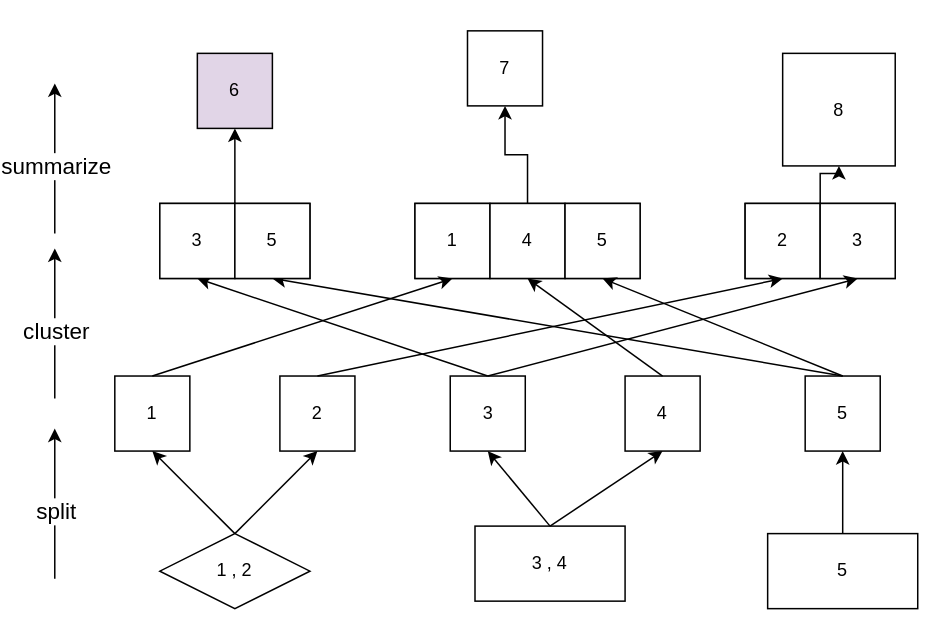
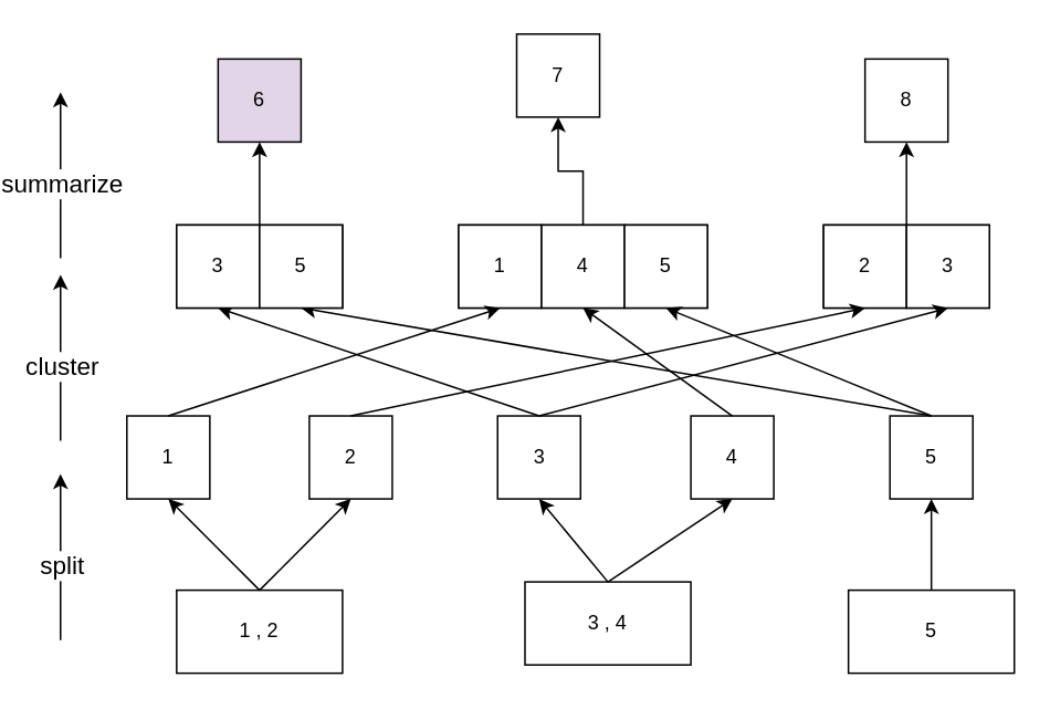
  <mxCell id="0" />
  <mxCell id="1" parent="0" />
  <mxCell id="2" value="1" style="rounded=0;whiteSpace=wrap;html=1;" vertex="1" parent="1"><mxGeometry x="60" y="250" width="50" height="50" as="geometry" /></mxCell>
  <mxCell id="3" value="2" style="rounded=0;whiteSpace=wrap;html=1;" vertex="1" parent="1"><mxGeometry x="170" y="250" width="50" height="50" as="geometry" /></mxCell>
  <mxCell id="4" value="3" style="rounded=0;whiteSpace=wrap;html=1;" vertex="1" parent="1"><mxGeometry x="283.5" y="250" width="50" height="50" as="geometry" /></mxCell>
  <mxCell id="5" value="4" style="rounded=0;whiteSpace=wrap;html=1;" vertex="1" parent="1"><mxGeometry x="400" y="250" width="50" height="50" as="geometry" /></mxCell>
  <mxCell id="6" value="5" style="rounded=0;whiteSpace=wrap;html=1;" vertex="1" parent="1"><mxGeometry x="520" y="250" width="50" height="50" as="geometry" /></mxCell>
  <mxCell id="7" value="" style="rounded=0;whiteSpace=wrap;html=1;" vertex="1" parent="1"><mxGeometry x="90" y="135" width="100" height="50" as="geometry" /></mxCell>
  <mxCell id="8" value="" style="endArrow=classic;html=1;rounded=0;entryX=0.5;entryY=1;entryDx=0;entryDy=0;exitX=0.5;exitY=0;exitDx=0;exitDy=0;" edge="1" parent="1" source="4" target="11"><mxGeometry width="50" height="50" relative="1" as="geometry"><mxPoint x="340" y="245" as="sourcePoint" /><mxPoint x="390" y="195" as="targetPoint" /></mxGeometry></mxCell>
  <mxCell id="9" value="" style="endArrow=classic;html=1;rounded=0;entryX=0.5;entryY=1;entryDx=0;entryDy=0;exitX=0.5;exitY=0;exitDx=0;exitDy=0;" edge="1" parent="1" source="6" target="12"><mxGeometry width="50" height="50" relative="1" as="geometry"><mxPoint x="540" y="245" as="sourcePoint" /><mxPoint x="590" y="195" as="targetPoint" /></mxGeometry></mxCell>
  <mxCell id="10" style="edgeStyle=orthogonalEdgeStyle;rounded=0;orthogonalLoop=1;jettySize=auto;html=1;exitX=1;exitY=0;exitDx=0;exitDy=0;" edge="1" parent="1" source="11" target="13"><mxGeometry relative="1" as="geometry" /></mxCell>
  <mxCell id="11" value="3" style="rounded=0;whiteSpace=wrap;html=1;" vertex="1" parent="1"><mxGeometry x="90" y="135" width="50" height="50" as="geometry" /></mxCell>
  <mxCell id="12" value="5" style="rounded=0;whiteSpace=wrap;html=1;" vertex="1" parent="1"><mxGeometry x="140" y="135" width="50" height="50" as="geometry" /></mxCell>
  <mxCell id="13" value="6" style="rounded=0;whiteSpace=wrap;html=1;fillColor=#e1d5e7;" vertex="1" parent="1"><mxGeometry x="115" y="35" width="50" height="50" as="geometry" /></mxCell>
  <mxCell id="14" value="" style="rounded=0;whiteSpace=wrap;html=1;" vertex="1" parent="1"><mxGeometry x="260" y="135" width="150" height="50" as="geometry" /></mxCell>
  <mxCell id="15" value="" style="rounded=0;whiteSpace=wrap;html=1;" vertex="1" parent="1"><mxGeometry x="480" y="135" width="100" height="50" as="geometry" /></mxCell>
  <mxCell id="16" value="1" style="rounded=0;whiteSpace=wrap;html=1;" vertex="1" parent="1"><mxGeometry x="260" y="135" width="50" height="50" as="geometry" /></mxCell>
  <mxCell id="17" style="edgeStyle=orthogonalEdgeStyle;rounded=0;orthogonalLoop=1;jettySize=auto;html=1;exitX=0.5;exitY=0;exitDx=0;exitDy=0;" edge="1" parent="1" source="18" target="23"><mxGeometry relative="1" as="geometry" /></mxCell>
  <mxCell id="18" value="4" style="rounded=0;whiteSpace=wrap;html=1;" vertex="1" parent="1"><mxGeometry x="310" y="135" width="50" height="50" as="geometry" /></mxCell>
  <mxCell id="19" value="5" style="rounded=0;whiteSpace=wrap;html=1;" vertex="1" parent="1"><mxGeometry x="360" y="135" width="50" height="50" as="geometry" /></mxCell>
  <mxCell id="20" style="edgeStyle=orthogonalEdgeStyle;rounded=0;orthogonalLoop=1;jettySize=auto;html=1;exitX=1;exitY=0;exitDx=0;exitDy=0;" edge="1" parent="1" source="21" target="24"><mxGeometry relative="1" as="geometry" /></mxCell>
  <mxCell id="21" value="2" style="rounded=0;whiteSpace=wrap;html=1;" vertex="1" parent="1"><mxGeometry x="480" y="135" width="50" height="50" as="geometry" /></mxCell>
  <mxCell id="22" value="3" style="rounded=0;whiteSpace=wrap;html=1;" vertex="1" parent="1"><mxGeometry x="530" y="135" width="50" height="50" as="geometry" /></mxCell>
  <mxCell id="23" value="7" style="rounded=0;whiteSpace=wrap;html=1;" vertex="1" parent="1"><mxGeometry x="295" y="20" width="50" height="50" as="geometry" /></mxCell>
- <mxCell id="24" value="8" style="rounded=0;whiteSpace=wrap;html=1;" vertex="1" parent="1"><mxGeometry x="505" y="35" width="75" height="75" as="geometry" /></mxCell>
+ <mxCell id="24" value="8" style="rounded=0;whiteSpace=wrap;html=1;" vertex="1" parent="1"><mxGeometry x="505" y="35" width="50" height="50" as="geometry" /></mxCell>
  <mxCell id="25" value="" style="endArrow=classic;html=1;rounded=0;exitX=0.5;exitY=0;exitDx=0;exitDy=0;entryX=0.5;entryY=1;entryDx=0;entryDy=0;" edge="1" parent="1" source="2" target="16"><mxGeometry width="50" height="50" relative="1" as="geometry"><mxPoint x="140" y="245" as="sourcePoint" /><mxPoint x="190" y="195" as="targetPoint" /></mxGeometry></mxCell>
  <mxCell id="26" value="" style="endArrow=classic;html=1;rounded=0;entryX=0.5;entryY=1;entryDx=0;entryDy=0;exitX=0.5;exitY=0;exitDx=0;exitDy=0;" edge="1" parent="1" source="5" target="18"><mxGeometry width="50" height="50" relative="1" as="geometry"><mxPoint x="390" y="245" as="sourcePoint" /><mxPoint x="440" y="195" as="targetPoint" /></mxGeometry></mxCell>
  <mxCell id="27" value="" style="endArrow=classic;html=1;rounded=0;entryX=0.5;entryY=1;entryDx=0;entryDy=0;exitX=0.5;exitY=0;exitDx=0;exitDy=0;" edge="1" parent="1" source="6" target="19"><mxGeometry width="50" height="50" relative="1" as="geometry"><mxPoint x="420" y="235" as="sourcePoint" /><mxPoint x="470" y="185" as="targetPoint" /></mxGeometry></mxCell>
  <mxCell id="28" value="" style="endArrow=classic;html=1;rounded=0;exitX=0.5;exitY=0;exitDx=0;exitDy=0;entryX=0.5;entryY=1;entryDx=0;entryDy=0;" edge="1" parent="1" source="3" target="21"><mxGeometry width="50" height="50" relative="1" as="geometry"><mxPoint x="260" y="255" as="sourcePoint" /><mxPoint x="310" y="205" as="targetPoint" /></mxGeometry></mxCell>
  <mxCell id="29" value="" style="endArrow=classic;html=1;rounded=0;entryX=0.5;entryY=1;entryDx=0;entryDy=0;exitX=0.5;exitY=0;exitDx=0;exitDy=0;" edge="1" parent="1" source="4" target="22"><mxGeometry width="50" height="50" relative="1" as="geometry"><mxPoint x="500" y="245" as="sourcePoint" /><mxPoint x="550" y="195" as="targetPoint" /></mxGeometry></mxCell>
  <mxCell id="30" value="" style="endArrow=classic;html=1;rounded=0;" edge="1" parent="1"><mxGeometry width="50" height="50" relative="1" as="geometry"><mxPoint x="20" y="155" as="sourcePoint" /><mxPoint x="20" y="55" as="targetPoint" /></mxGeometry></mxCell>
  <mxCell id="31" value="&lt;font style=&quot;font-size: 15px;&quot;&gt;summarize&lt;/font&gt;" style="edgeLabel;html=1;align=center;verticalAlign=middle;resizable=0;points=[];" vertex="1" connectable="0" parent="30"><mxGeometry x="-0.075" relative="1" as="geometry"><mxPoint as="offset" /></mxGeometry></mxCell>
  <mxCell id="32" value="" style="endArrow=classic;html=1;rounded=0;" edge="1" parent="1"><mxGeometry width="50" height="50" relative="1" as="geometry"><mxPoint x="20" y="265" as="sourcePoint" /><mxPoint x="20" y="165" as="targetPoint" /></mxGeometry></mxCell>
  <mxCell id="33" value="&lt;font style=&quot;font-size: 15px;&quot;&gt;cluster&lt;/font&gt;" style="edgeLabel;html=1;align=center;verticalAlign=middle;resizable=0;points=[];" vertex="1" connectable="0" parent="32"><mxGeometry x="-0.075" relative="1" as="geometry"><mxPoint as="offset" /></mxGeometry></mxCell>
- <mxCell id="34" value="1 , 2" style="rhombus;whiteSpace=wrap;html=1;" vertex="1" parent="1"><mxGeometry x="90" y="355" width="100" height="50" as="geometry" /></mxCell>
+ <mxCell id="34" value="1 , 2" style="rounded=0;whiteSpace=wrap;html=1;" vertex="1" parent="1"><mxGeometry x="90" y="355" width="100" height="50" as="geometry" /></mxCell>
  <mxCell id="35" value="3 , 4" style="rounded=0;whiteSpace=wrap;html=1;" vertex="1" parent="1"><mxGeometry x="300" y="350" width="100" height="50" as="geometry" /></mxCell>
  <mxCell id="36" value="5" style="rounded=0;whiteSpace=wrap;html=1;" vertex="1" parent="1"><mxGeometry x="495" y="355" width="100" height="50" as="geometry" /></mxCell>
  <mxCell id="37" value="" style="endArrow=classic;html=1;rounded=0;exitX=0.5;exitY=0;exitDx=0;exitDy=0;entryX=0.5;entryY=1;entryDx=0;entryDy=0;" edge="1" parent="1" source="34" target="2"><mxGeometry width="50" height="50" relative="1" as="geometry"><mxPoint x="0" y="405" as="sourcePoint" /><mxPoint x="50" y="355" as="targetPoint" /></mxGeometry></mxCell>
  <mxCell id="38" value="" style="endArrow=classic;html=1;rounded=0;entryX=0.5;entryY=1;entryDx=0;entryDy=0;exitX=0.5;exitY=0;exitDx=0;exitDy=0;" edge="1" parent="1" source="34" target="3"><mxGeometry width="50" height="50" relative="1" as="geometry"><mxPoint x="60" y="535" as="sourcePoint" /><mxPoint x="110" y="485" as="targetPoint" /></mxGeometry></mxCell>
  <mxCell id="39" value="" style="endArrow=classic;html=1;rounded=0;entryX=0.5;entryY=1;entryDx=0;entryDy=0;exitX=0.5;exitY=0;exitDx=0;exitDy=0;" edge="1" parent="1" source="35" target="4"><mxGeometry width="50" height="50" relative="1" as="geometry"><mxPoint x="270" y="515" as="sourcePoint" /><mxPoint x="320" y="465" as="targetPoint" /></mxGeometry></mxCell>
  <mxCell id="40" value="" style="endArrow=classic;html=1;rounded=0;entryX=0.5;entryY=1;entryDx=0;entryDy=0;exitX=0.5;exitY=0;exitDx=0;exitDy=0;" edge="1" parent="1" source="35" target="5"><mxGeometry width="50" height="50" relative="1" as="geometry"><mxPoint x="370" y="535" as="sourcePoint" /><mxPoint x="420" y="485" as="targetPoint" /></mxGeometry></mxCell>
  <mxCell id="41" value="" style="endArrow=classic;html=1;rounded=0;entryX=0.5;entryY=1;entryDx=0;entryDy=0;exitX=0.5;exitY=0;exitDx=0;exitDy=0;" edge="1" parent="1" source="36" target="6"><mxGeometry width="50" height="50" relative="1" as="geometry"><mxPoint x="560" y="515" as="sourcePoint" /><mxPoint x="610" y="465" as="targetPoint" /></mxGeometry></mxCell>
  <mxCell id="42" value="" style="endArrow=classic;html=1;rounded=0;" edge="1" parent="1"><mxGeometry width="50" height="50" relative="1" as="geometry"><mxPoint x="20" y="385" as="sourcePoint" /><mxPoint x="20" y="285" as="targetPoint" /></mxGeometry></mxCell>
  <mxCell id="43" value="&lt;font style=&quot;font-size: 15px;&quot;&gt;split&lt;/font&gt;" style="edgeLabel;html=1;align=center;verticalAlign=middle;resizable=0;points=[];" vertex="1" connectable="0" parent="42"><mxGeometry x="-0.075" relative="1" as="geometry"><mxPoint as="offset" /></mxGeometry></mxCell>
